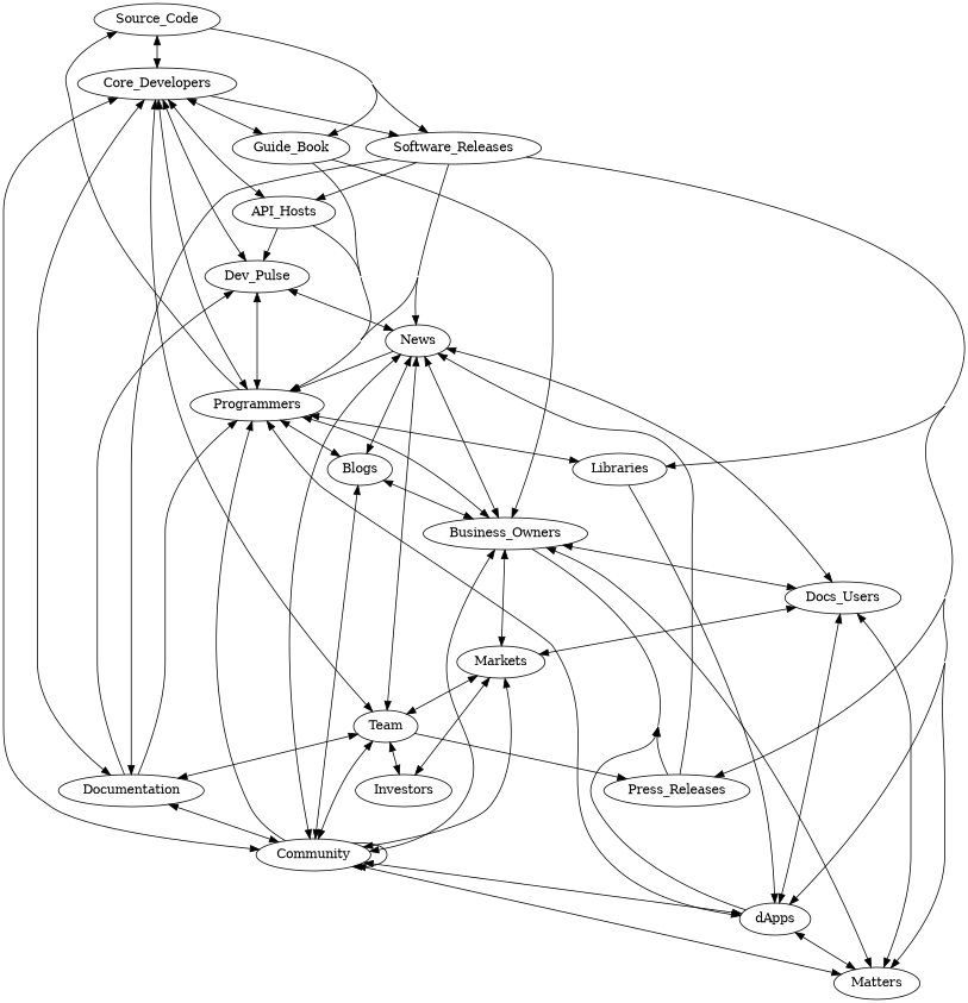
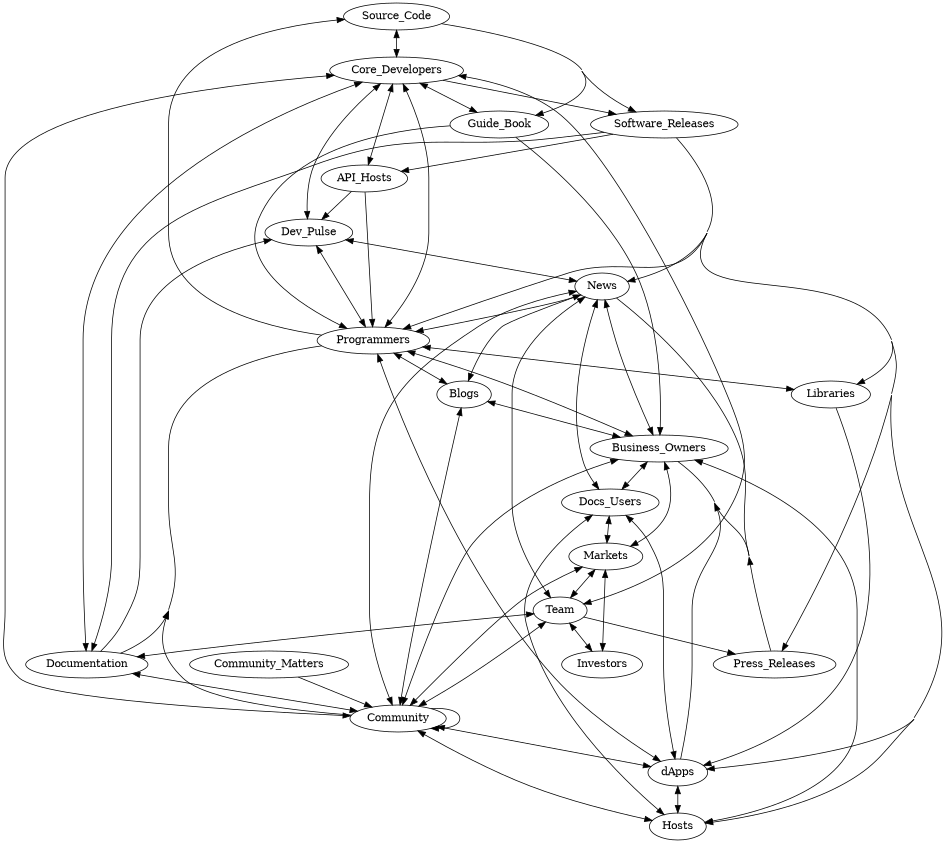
  digraph {
    concentrate=true
    Source_Code
    Core_Developers
    Software_Releases
    Guide_Book
    Programmers
    Team
    Documentation
    Community
    n9 [label=API_Hosts]
    Dev_Pulse
    Press_Releases
    News
-   Hosts [label=Matters]
+   Hosts
    Libraries
    dApps
    Business_Owners
    Blogs
    Markets
    Investors
    n20 [label=Docs_Users]
+   Community_Matters
    Source_Code -> Core_Developers
    Source_Code -> Software_Releases
    Source_Code -> Guide_Book
    Core_Developers -> Source_Code
    Core_Developers -> Software_Releases
    Core_Developers -> Guide_Book
    Core_Developers -> Programmers
    Core_Developers -> Team
    Core_Developers -> Documentation
    Core_Developers -> Community
    Core_Developers -> n9
    Core_Developers -> Dev_Pulse
    Software_Releases -> Programmers
    Software_Releases -> Documentation
    Software_Releases -> n9
    Software_Releases -> Press_Releases
    Software_Releases -> News
    Software_Releases -> Hosts
    Software_Releases -> Libraries
    Software_Releases -> dApps
    Guide_Book -> Core_Developers
    Guide_Book -> Programmers
    Guide_Book -> Business_Owners
    Programmers -> Source_Code
    Programmers -> Core_Developers
    Programmers -> Dev_Pulse
    Programmers -> Libraries
    Programmers -> dApps
    Programmers -> Business_Owners
    Programmers -> Blogs
    Team -> Core_Developers
    Team -> Documentation
    Team -> Community
    Team -> Press_Releases
    Team -> News
    Team -> Markets
    Team -> Investors
    Documentation -> Core_Developers
    Documentation -> Programmers
    Documentation -> Team
    Documentation -> Community
    Documentation -> Dev_Pulse
    Community -> Core_Developers
    Community -> Programmers
    Community -> Team
    Community -> Documentation
    Community -> Community
    Community -> News
    Community -> Hosts
    Community -> dApps
    Community -> Business_Owners
    Community -> Blogs
    Community -> Markets
    n9 -> Core_Developers
    n9 -> Programmers
    n9 -> Dev_Pulse
    Dev_Pulse -> Core_Developers
    Dev_Pulse -> Programmers
    Dev_Pulse -> News
    Press_Releases -> News
    Press_Releases -> Business_Owners
    News -> Programmers
    News -> Team
    News -> Community
    News -> Dev_Pulse
    News -> Business_Owners
    News -> Blogs
    News -> n20
    Hosts -> Community
    Hosts -> dApps
    Hosts -> Business_Owners
    Hosts -> n20
    Libraries -> Programmers
    Libraries -> dApps
    dApps -> Programmers
    dApps -> Community
    dApps -> Hosts
    dApps -> Business_Owners
    dApps -> n20
    Business_Owners -> Programmers
    Business_Owners -> Community
    Business_Owners -> News
    Business_Owners -> Hosts
    Business_Owners -> Blogs
    Business_Owners -> Markets
    Business_Owners -> n20
    Blogs -> Programmers
    Blogs -> Community
    Blogs -> News
    Blogs -> Business_Owners
    Markets -> Team
    Markets -> Community
    Markets -> Business_Owners
    Markets -> Investors
    Markets -> n20
    Investors -> Team
    Investors -> Markets
    n20 -> News
    n20 -> Hosts
    n20 -> dApps
    n20 -> Business_Owners
    n20 -> Markets
+   Community_Matters -> Community
  }
